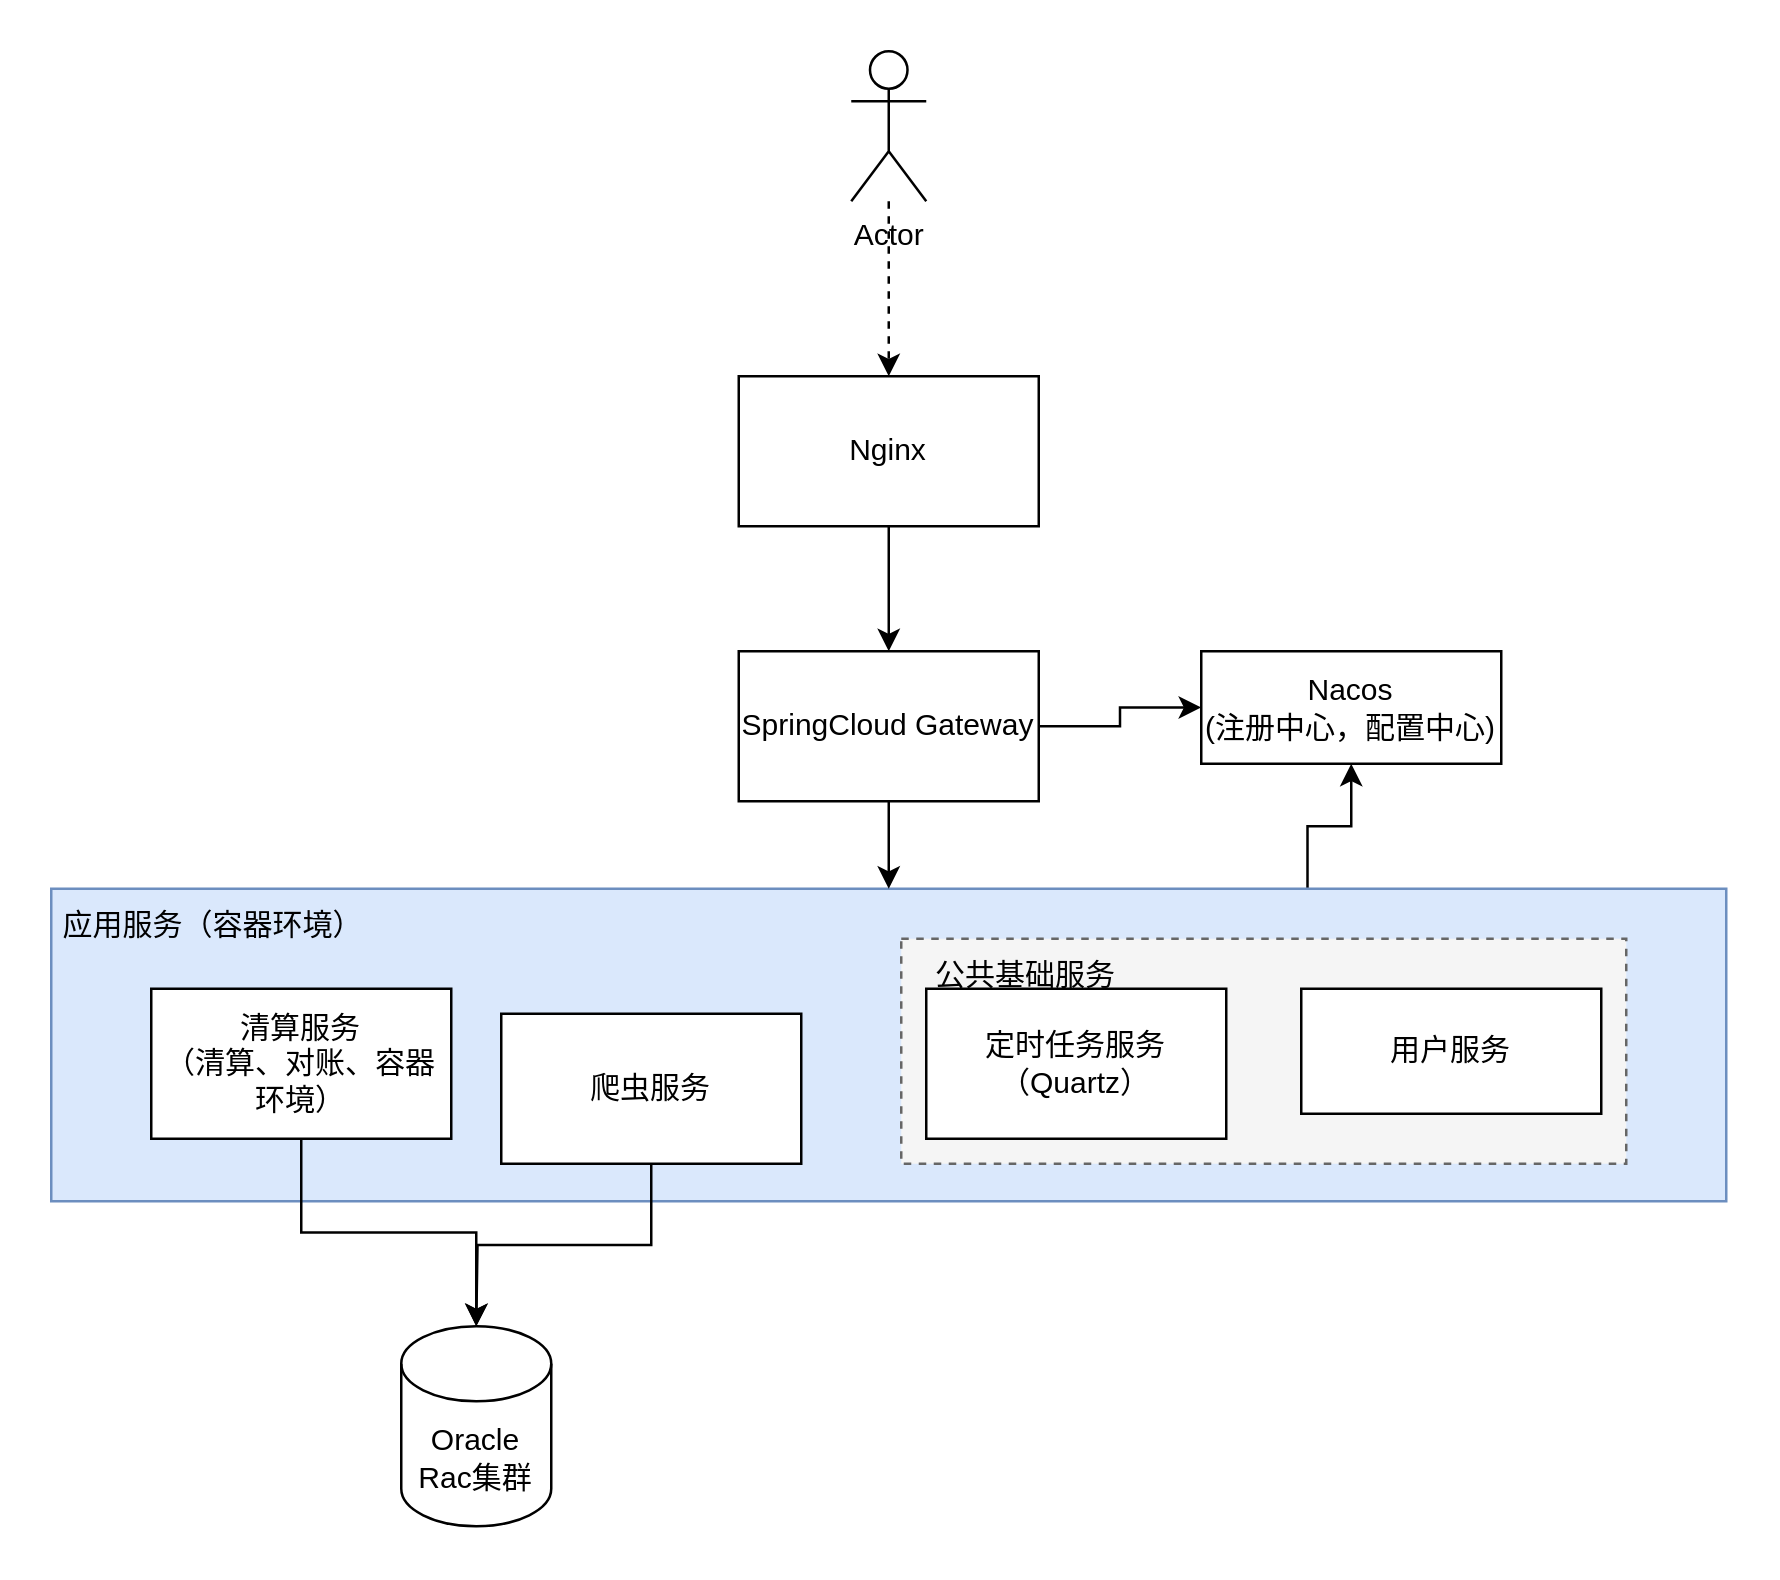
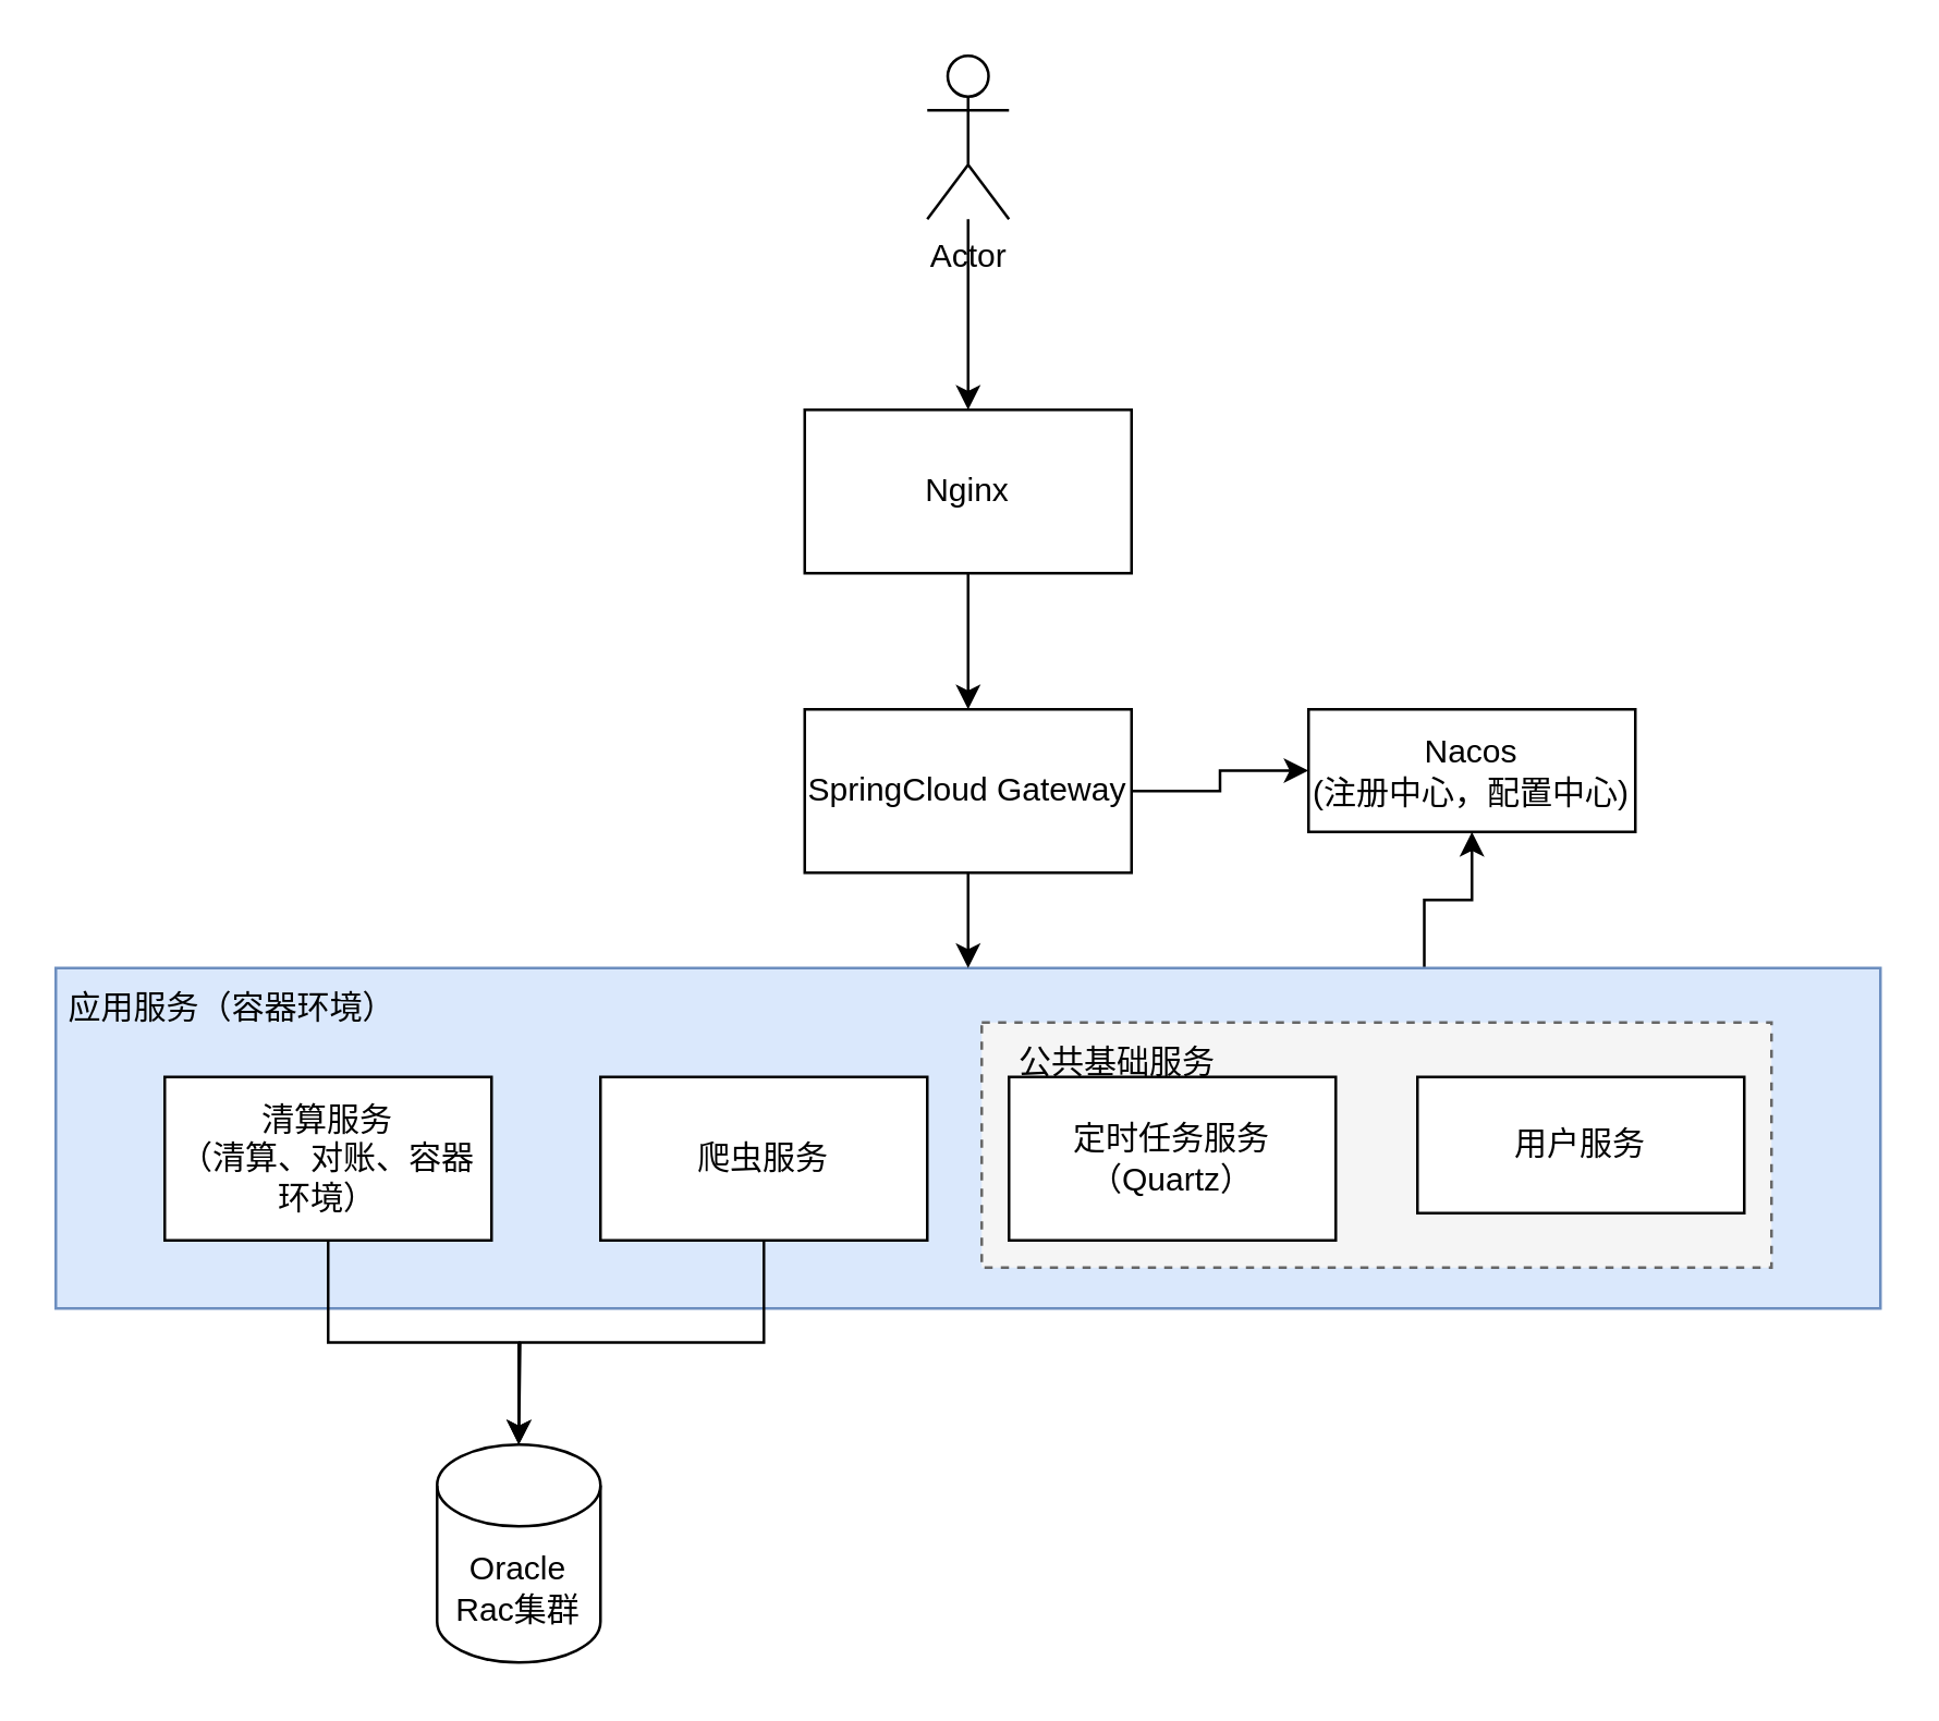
  <mxCell id="0" />
  <mxCell id="1" parent="0" />
  <mxCell id="2" style="edgeStyle=orthogonalEdgeStyle;rounded=0;orthogonalLoop=1;jettySize=auto;html=1;exitX=0.75;exitY=0;exitDx=0;exitDy=0;entryX=0.5;entryY=1;entryDx=0;entryDy=0;" edge="1" parent="1" source="3" target="16"><mxGeometry relative="1" as="geometry" /></mxCell>
  <mxCell id="3" value="" style="rounded=0;whiteSpace=wrap;html=1;fillColor=#dae8fc;strokeColor=#6c8ebf;" vertex="1" parent="1"><mxGeometry x="20" y="355" width="670" height="125" as="geometry" /></mxCell>
  <mxCell id="4" value="" style="rounded=0;whiteSpace=wrap;html=1;dashed=1;fillColor=#f5f5f5;fontColor=#333333;strokeColor=#666666;" vertex="1" parent="1"><mxGeometry x="360" y="375" width="290" height="90" as="geometry" /></mxCell>
  <mxCell id="5" style="edgeStyle=orthogonalEdgeStyle;rounded=0;orthogonalLoop=1;jettySize=auto;html=1;exitX=0.5;exitY=1;exitDx=0;exitDy=0;entryX=0.5;entryY=0;entryDx=0;entryDy=0;" edge="1" parent="1" source="6" target="15"><mxGeometry relative="1" as="geometry" /></mxCell>
  <mxCell id="6" value="Nginx" style="rounded=0;whiteSpace=wrap;html=1;" vertex="1" parent="1"><mxGeometry x="295" y="150" width="120" height="60" as="geometry" /></mxCell>
- <mxCell id="7" value="" style="edgeStyle=orthogonalEdgeStyle;rounded=0;orthogonalLoop=1;jettySize=auto;html=1;dashed=1;" edge="1" parent="1" source="8" target="6"><mxGeometry relative="1" as="geometry" /></mxCell>
+ <mxCell id="7" value="" style="edgeStyle=orthogonalEdgeStyle;rounded=0;orthogonalLoop=1;jettySize=auto;html=1;" edge="1" parent="1" source="8" target="6"><mxGeometry relative="1" as="geometry" /></mxCell>
  <mxCell id="8" value="Actor" style="shape=umlActor;verticalLabelPosition=bottom;verticalAlign=top;html=1;outlineConnect=0;" vertex="1" parent="1"><mxGeometry x="340" y="20" width="30" height="60" as="geometry" /></mxCell>
  <mxCell id="9" style="edgeStyle=orthogonalEdgeStyle;rounded=0;orthogonalLoop=1;jettySize=auto;html=1;exitX=0.5;exitY=1;exitDx=0;exitDy=0;" edge="1" parent="1" source="10" target="21"><mxGeometry relative="1" as="geometry" /></mxCell>
  <mxCell id="10" value="清算服务&lt;br&gt;（清算、对账、容器环境）" style="rounded=0;whiteSpace=wrap;html=1;" vertex="1" parent="1"><mxGeometry x="60" y="395" width="120" height="60" as="geometry" /></mxCell>
  <mxCell id="11" style="edgeStyle=orthogonalEdgeStyle;rounded=0;orthogonalLoop=1;jettySize=auto;html=1;exitX=0.5;exitY=1;exitDx=0;exitDy=0;" edge="1" parent="1" source="12"><mxGeometry relative="1" as="geometry"><mxPoint x="190" y="530" as="targetPoint" /></mxGeometry></mxCell>
- <mxCell id="12" value="爬虫服务" style="rounded=0;whiteSpace=wrap;html=1;" vertex="1" parent="1"><mxGeometry x="200" y="405" width="120" height="60" as="geometry" /></mxCell>
+ <mxCell id="12" value="爬虫服务" style="rounded=0;whiteSpace=wrap;html=1;" vertex="1" parent="1"><mxGeometry x="220" y="395" width="120" height="60" as="geometry" /></mxCell>
  <mxCell id="13" style="edgeStyle=orthogonalEdgeStyle;rounded=0;orthogonalLoop=1;jettySize=auto;html=1;exitX=0.5;exitY=1;exitDx=0;exitDy=0;entryX=0.5;entryY=0;entryDx=0;entryDy=0;" edge="1" parent="1" source="15" target="3"><mxGeometry relative="1" as="geometry" /></mxCell>
  <mxCell id="14" style="edgeStyle=orthogonalEdgeStyle;rounded=0;orthogonalLoop=1;jettySize=auto;html=1;exitX=1;exitY=0.5;exitDx=0;exitDy=0;entryX=0;entryY=0.5;entryDx=0;entryDy=0;" edge="1" parent="1" source="15" target="16"><mxGeometry relative="1" as="geometry" /></mxCell>
  <mxCell id="15" value="SpringCloud Gateway" style="rounded=0;whiteSpace=wrap;html=1;" vertex="1" parent="1"><mxGeometry x="295" y="260" width="120" height="60" as="geometry" /></mxCell>
  <mxCell id="16" value="Nacos&lt;br&gt;(注册中心，配置中心)" style="rounded=0;whiteSpace=wrap;html=1;" vertex="1" parent="1"><mxGeometry x="480" y="260" width="120" height="45" as="geometry" /></mxCell>
  <mxCell id="17" value="定时任务服务&lt;br&gt;（Quartz）" style="rounded=0;whiteSpace=wrap;html=1;" vertex="1" parent="1"><mxGeometry x="370" y="395" width="120" height="60" as="geometry" /></mxCell>
  <mxCell id="18" value="用户服务" style="rounded=0;whiteSpace=wrap;html=1;" vertex="1" parent="1"><mxGeometry x="520" y="395" width="120" height="50" as="geometry" /></mxCell>
  <mxCell id="19" value="公共基础服务" style="text;html=1;align=center;verticalAlign=middle;whiteSpace=wrap;rounded=0;" vertex="1" parent="1"><mxGeometry x="370" y="375" width="80" height="30" as="geometry" /></mxCell>
  <mxCell id="20" value="应用服务（容器环境）" style="text;html=1;align=center;verticalAlign=middle;whiteSpace=wrap;rounded=0;" vertex="1" parent="1"><mxGeometry x="20" y="355" width="130" height="30" as="geometry" /></mxCell>
  <mxCell id="21" value="Oracle Rac集群" style="shape=cylinder3;whiteSpace=wrap;html=1;boundedLbl=1;backgroundOutline=1;size=15;" vertex="1" parent="1"><mxGeometry x="160" y="530" width="60" height="80" as="geometry" /></mxCell>
